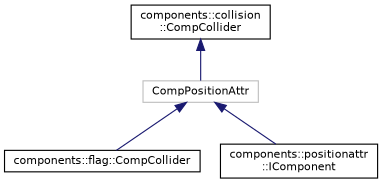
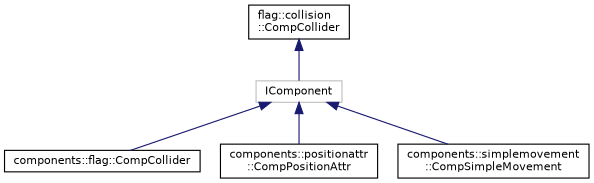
  digraph {
    rankdir=TB
    node [color=black fillcolor=white fontname=Helvetica fontsize=10 shape=record style=filled]
    edge [color=midnightblue dir=back fontname=Helvetica fontsize=10 labelfontname=Helvetica labelfontsize=10 style=solid]
-   n1 [color=grey75 height=0.2 label=CompPositionAttr width=0.4]
+   n1 [color=grey75 height=0.2 label=IComponent width=0.4]
    n2 [height=0.2 label="components::flag::CompCollider" width=0.4]
-   n3 [height=0.2 label="components::positionattr\l::IComponent" width=0.4]
-   n5 [height=0.2 label="components::collision\l::CompCollider" width=0.4]
+   n3 [height=0.2 label="components::positionattr\l::CompPositionAttr" width=0.4]
+   n4 [height=0.2 label="components::simplemovement\l::CompSimpleMovement" width=0.4]
+   n5 [height=0.2 label="flag::collision\l::CompCollider" width=0.4]
    n1 -> n2
    n1 -> n3
+   n1 -> n4
    n5 -> n1
  }
